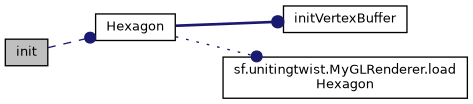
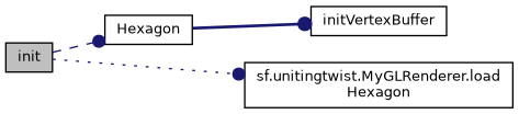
  digraph {
    rankdir=LR
    node [color=black fillcolor=white fontname=Helvetica fontsize=10 shape=record style=filled]
    edge [arrowhead=dot color=midnightblue fontname=Helvetica fontsize=10 labelfontname=Helvetica labelfontsize=10]
    n1 [fillcolor=grey75 fontcolor=black height=0.2 label=init width=0.4]
    n2 [height=0.2 label=Hexagon width=0.4]
    n3 [height=0.2 label=initVertexBuffer width=0.4]
    n4 [height=0.2 label="sf.unitingtwist.MyGLRenderer.load\lHexagon" width=0.4]
    n1 -> n2 [style=dashed]
    n2 -> n3 [style=bold]
-   n2 -> n4 [style=dotted]
+   n1 -> n4 [style=dotted]
  }
